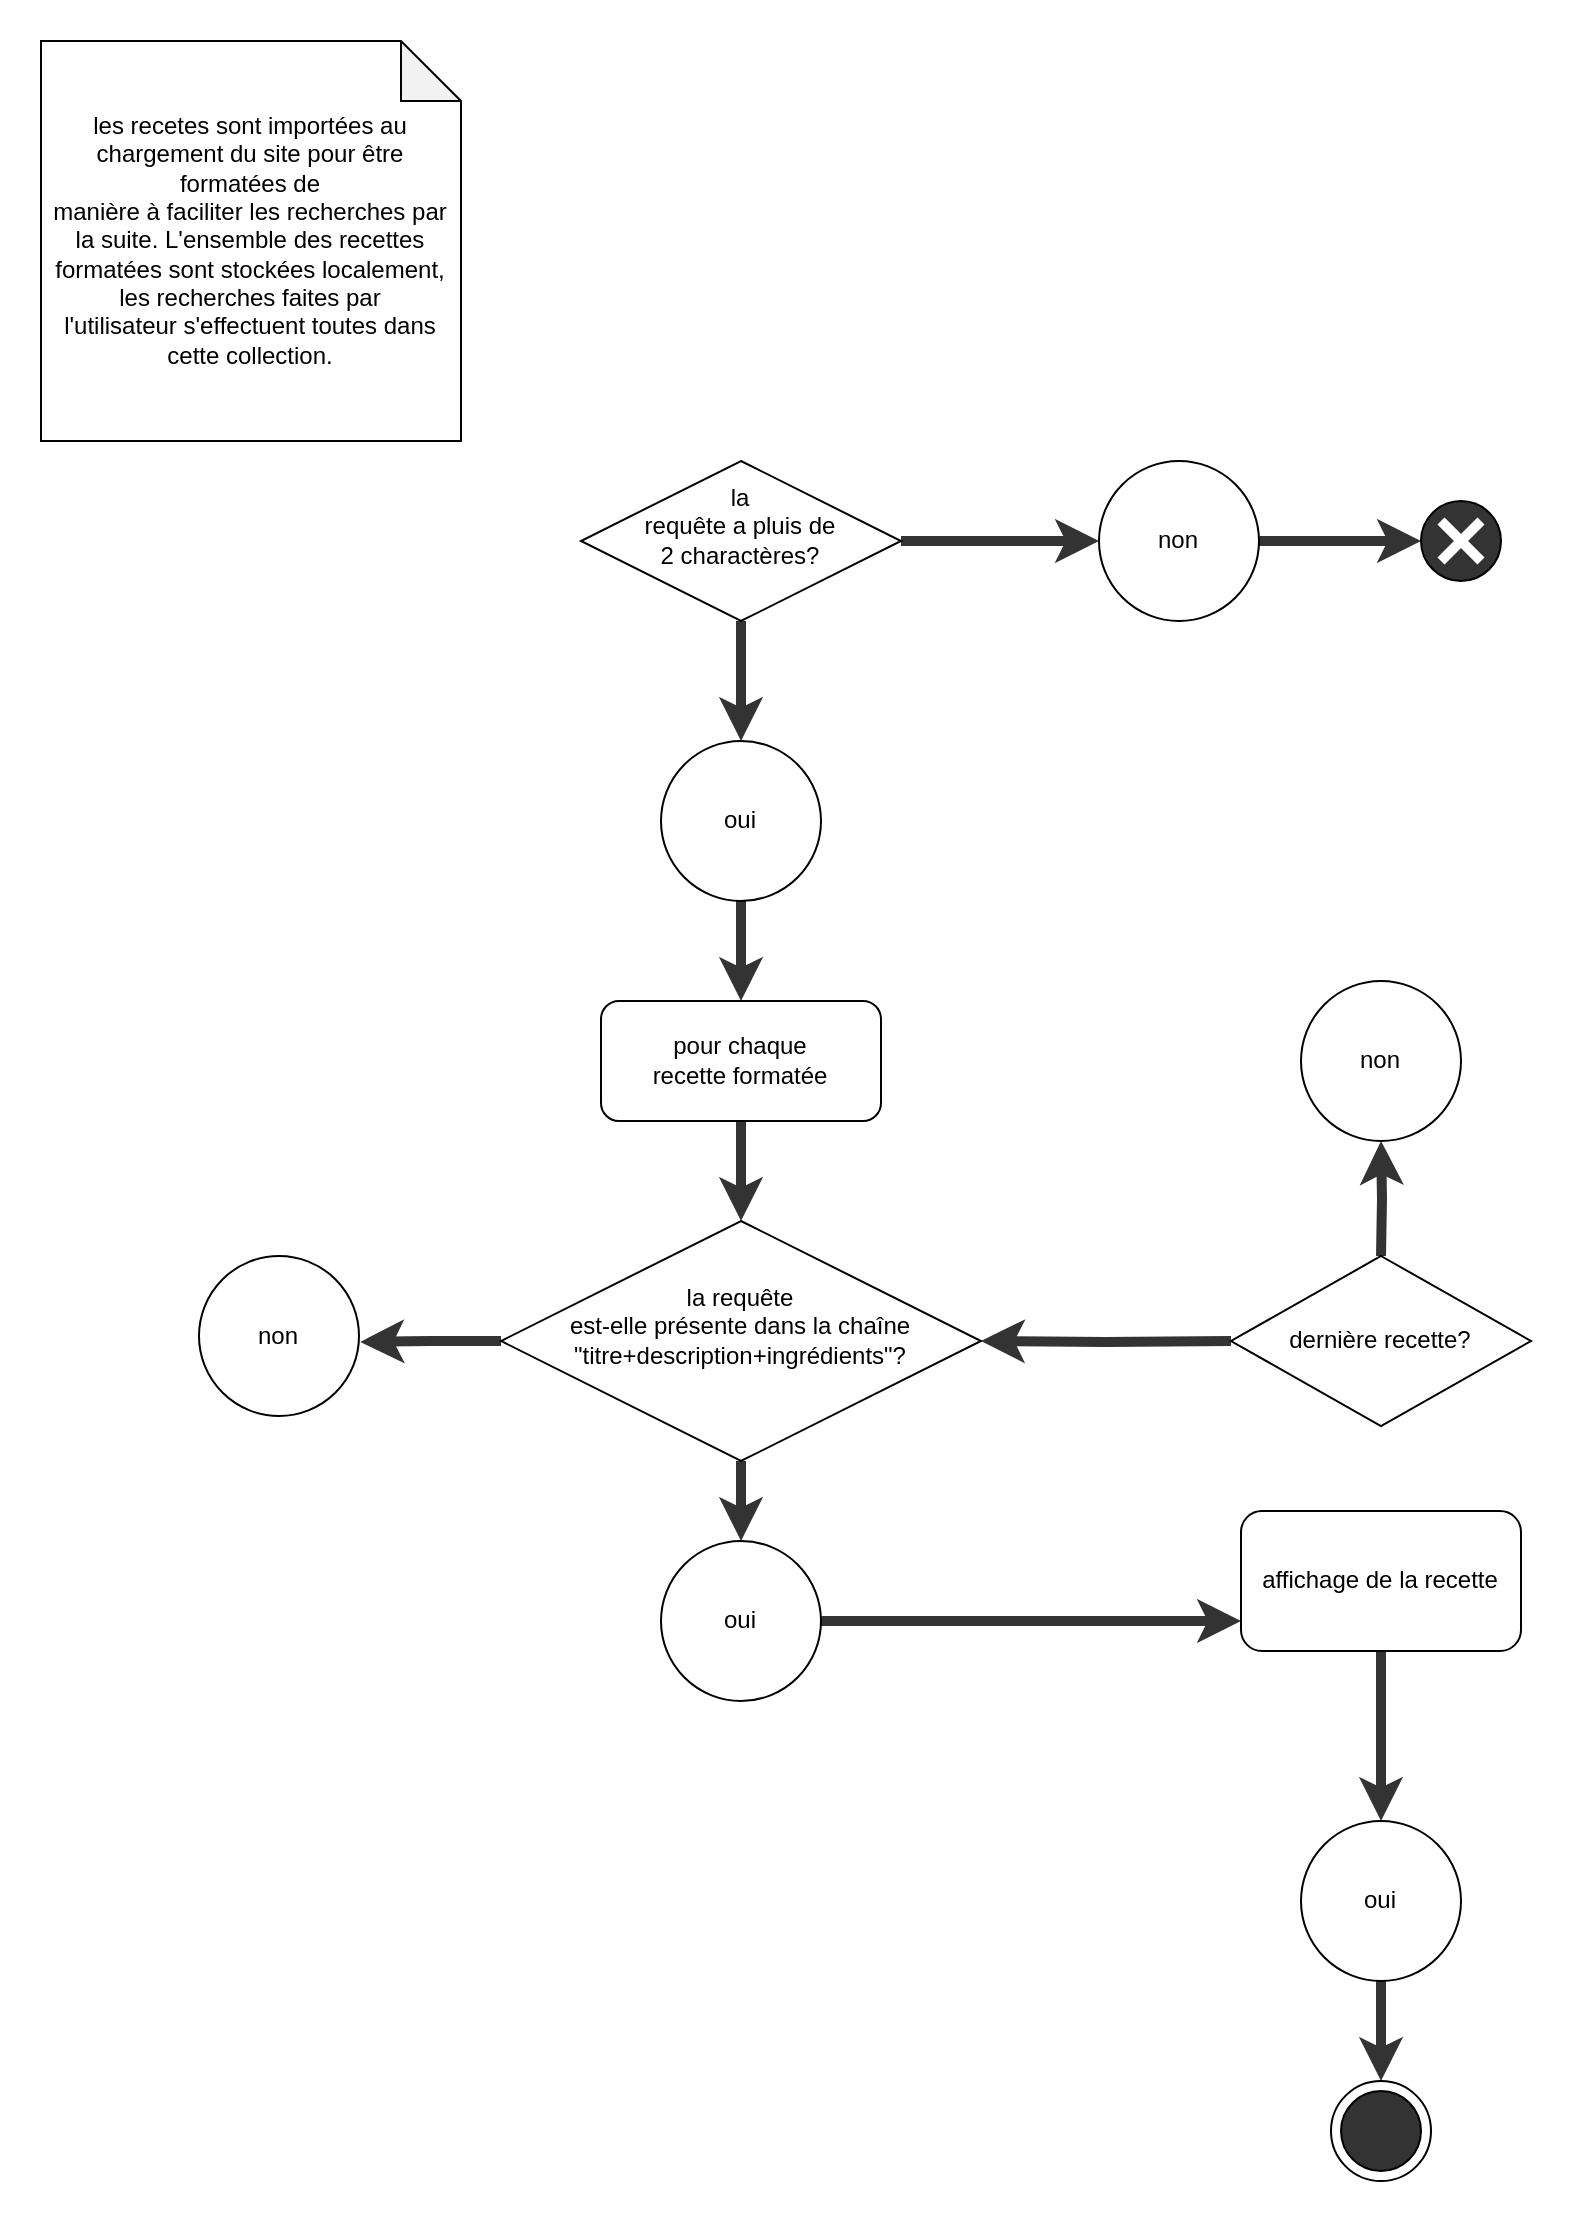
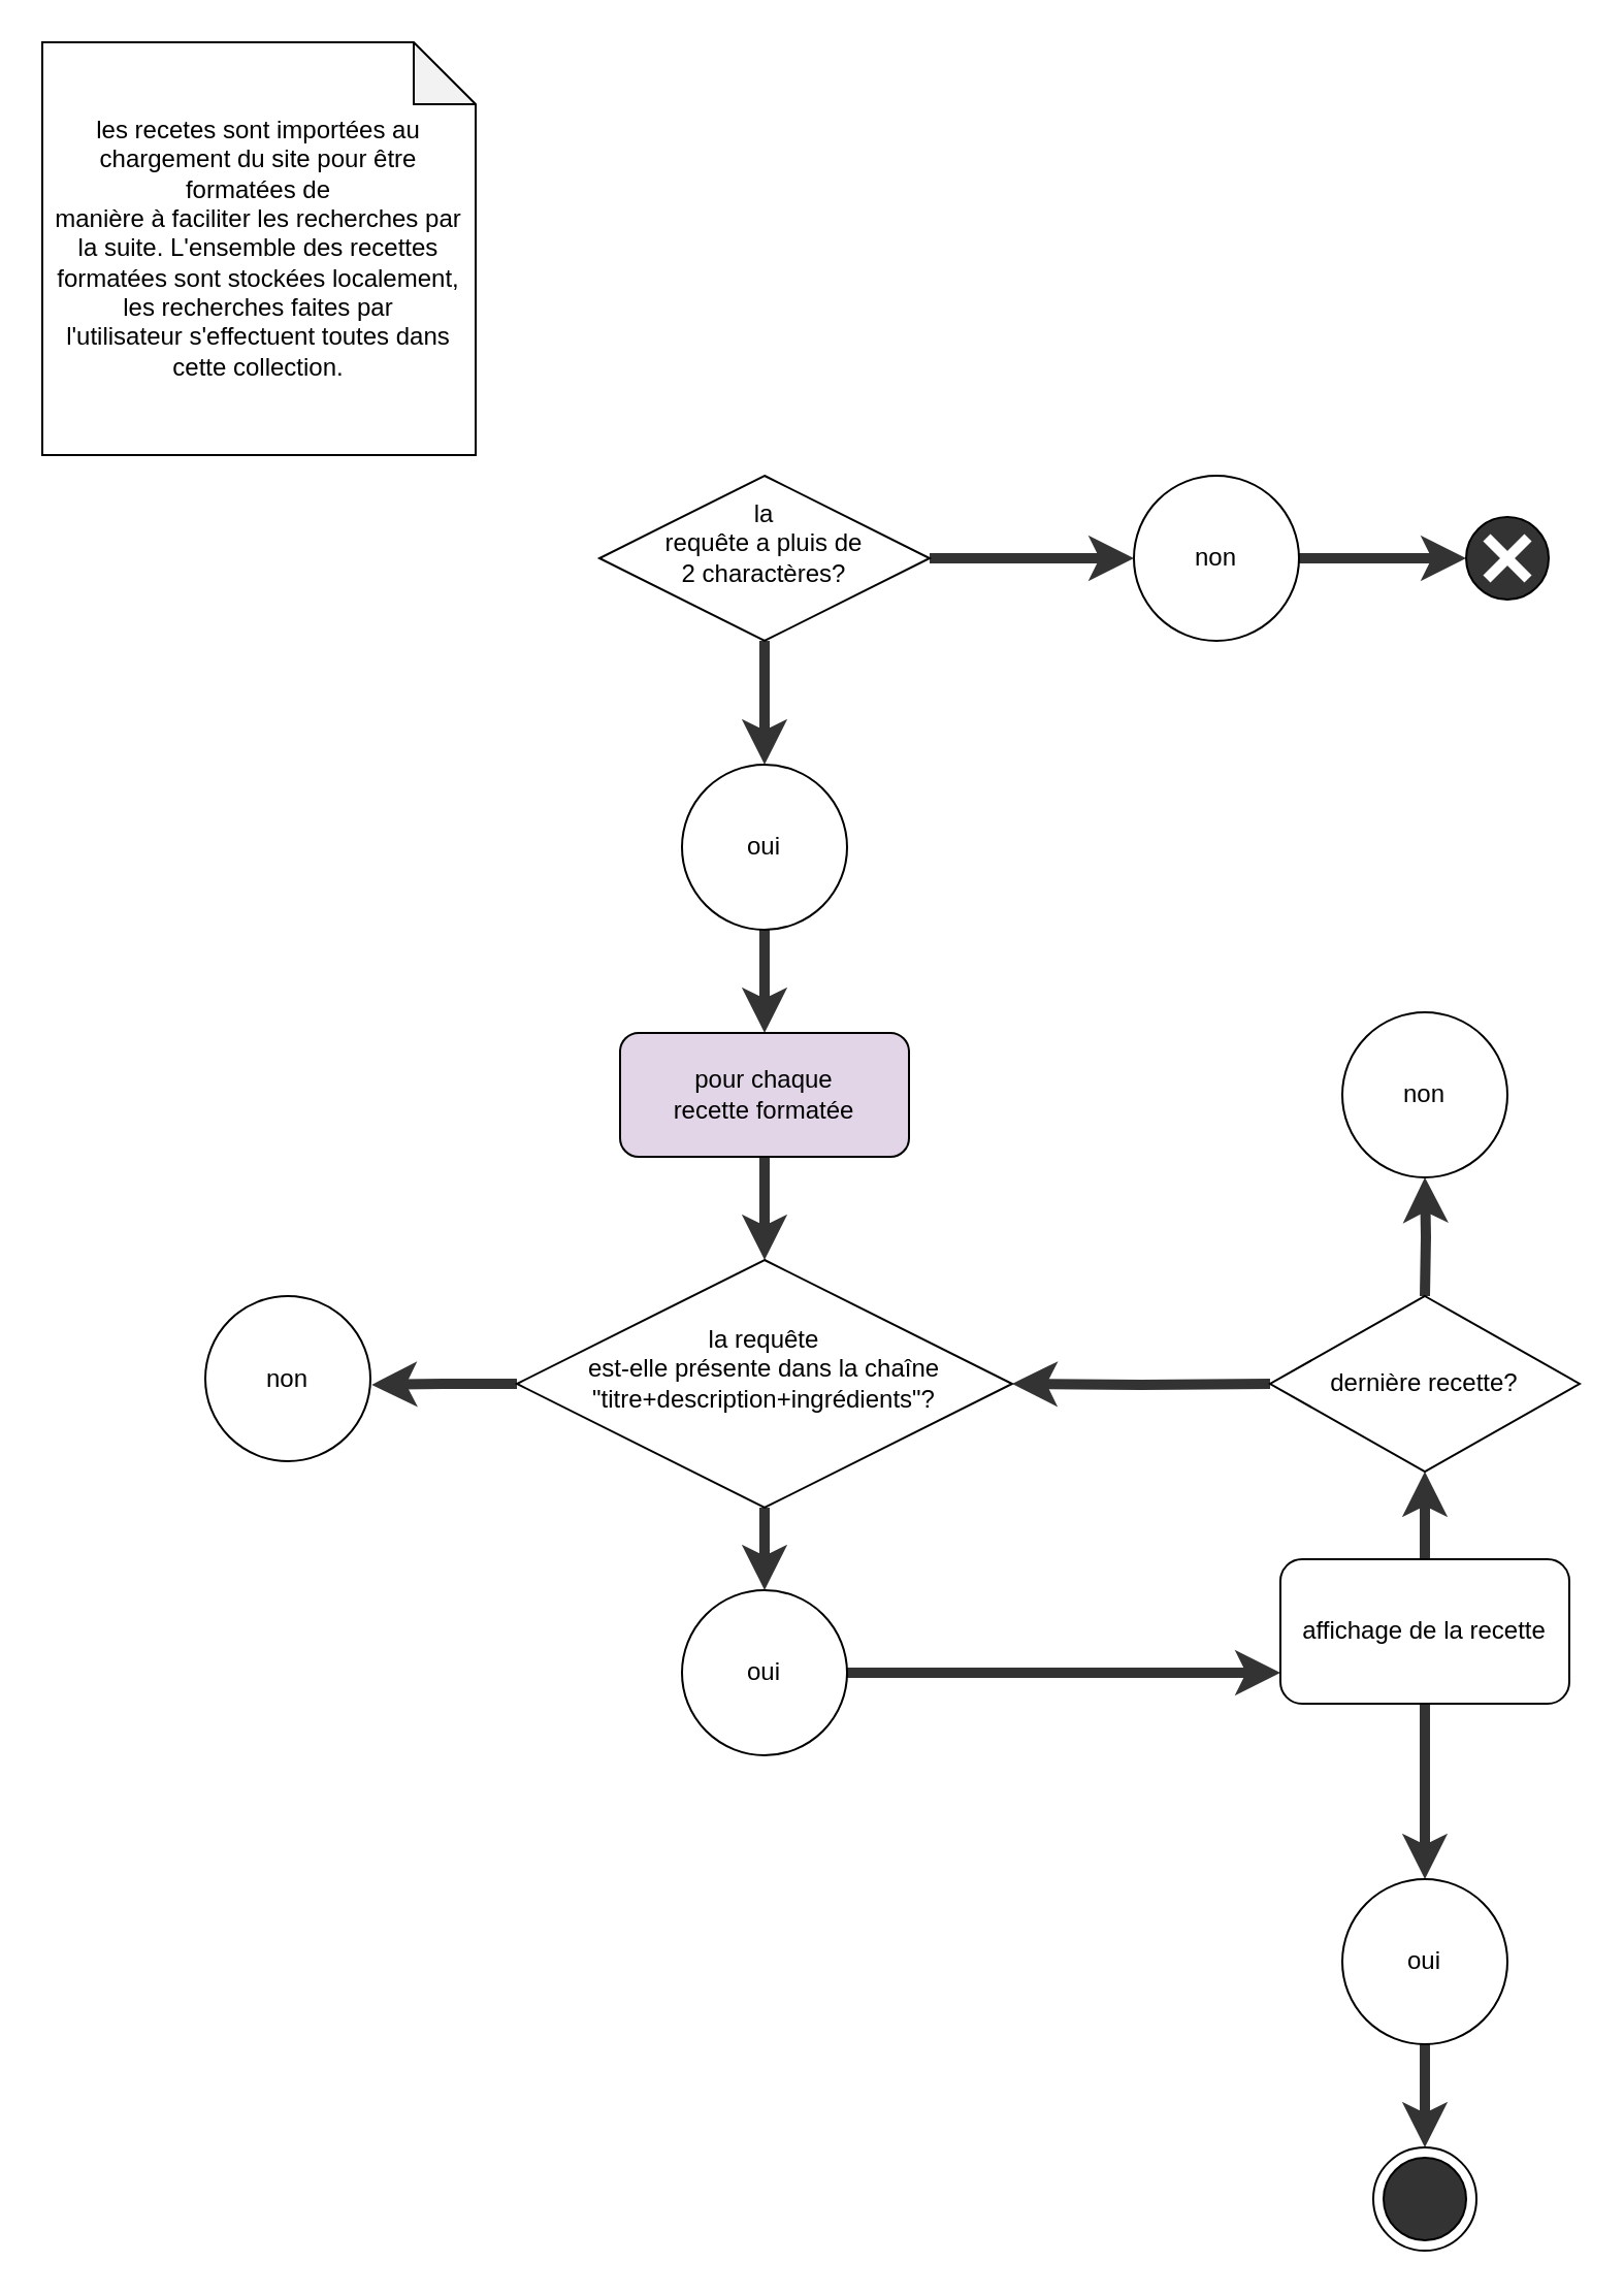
  <mxCell id="0" />
  <mxCell id="1" parent="0" />
  <mxCell id="2" style="edgeStyle=orthogonalEdgeStyle;rounded=0;orthogonalLoop=1;jettySize=auto;html=1;entryX=0.5;entryY=0;entryDx=0;entryDy=0;strokeColor=#333333;strokeWidth=5;" edge="1" parent="1" source="3" target="10"><mxGeometry relative="1" as="geometry" /></mxCell>
  <mxCell id="3" value="oui" style="ellipse;whiteSpace=wrap;html=1;aspect=fixed;" vertex="1" parent="1"><mxGeometry x="330" y="370" width="80" height="80" as="geometry" /></mxCell>
  <mxCell id="4" style="edgeStyle=orthogonalEdgeStyle;rounded=0;orthogonalLoop=1;jettySize=auto;html=1;strokeColor=#333333;strokeWidth=5;entryX=0;entryY=0.5;entryDx=0;entryDy=0;" edge="1" parent="1" source="5" target="28"><mxGeometry relative="1" as="geometry"><mxPoint x="669" y="270" as="targetPoint" /></mxGeometry></mxCell>
  <mxCell id="5" value="non" style="ellipse;whiteSpace=wrap;html=1;aspect=fixed;" vertex="1" parent="1"><mxGeometry x="549" y="230" width="80" height="80" as="geometry" /></mxCell>
  <mxCell id="6" style="edgeStyle=orthogonalEdgeStyle;rounded=0;orthogonalLoop=1;jettySize=auto;html=1;entryX=0;entryY=0.5;entryDx=0;entryDy=0;strokeColor=#333333;strokeWidth=5;" edge="1" parent="1" source="7"><mxGeometry relative="1" as="geometry"><mxPoint x="620" y="810" as="targetPoint" /></mxGeometry></mxCell>
  <mxCell id="7" value="oui" style="ellipse;whiteSpace=wrap;html=1;aspect=fixed;" vertex="1" parent="1"><mxGeometry x="330" y="770" width="80" height="80" as="geometry" /></mxCell>
  <mxCell id="8" value="non" style="ellipse;whiteSpace=wrap;html=1;aspect=fixed;" vertex="1" parent="1"><mxGeometry x="99" y="627.5" width="80" height="80" as="geometry" /></mxCell>
  <mxCell id="9" style="edgeStyle=orthogonalEdgeStyle;rounded=0;orthogonalLoop=1;jettySize=auto;html=1;entryX=0.5;entryY=0;entryDx=0;entryDy=0;strokeColor=#333333;strokeWidth=5;" edge="1" parent="1" source="10" target="16"><mxGeometry relative="1" as="geometry" /></mxCell>
- <mxCell id="10" value="&lt;div&gt;pour chaque&lt;/div&gt;&lt;div&gt;recette formatée&lt;br&gt;&lt;/div&gt;" style="rounded=1;whiteSpace=wrap;html=1;" vertex="1" parent="1"><mxGeometry x="300" y="500" width="140" height="60" as="geometry" /></mxCell>
+ <mxCell id="10" value="&lt;div&gt;pour chaque&lt;/div&gt;&lt;div&gt;recette formatée&lt;br&gt;&lt;/div&gt;" style="rounded=1;whiteSpace=wrap;html=1;fillColor=#e1d5e7;" vertex="1" parent="1"><mxGeometry x="300" y="500" width="140" height="60" as="geometry" /></mxCell>
  <mxCell id="11" style="edgeStyle=orthogonalEdgeStyle;rounded=0;orthogonalLoop=1;jettySize=auto;html=1;entryX=0.5;entryY=0;entryDx=0;entryDy=0;strokeColor=#333333;strokeWidth=5;" edge="1" parent="1" source="13" target="3"><mxGeometry relative="1" as="geometry" /></mxCell>
  <mxCell id="12" style="edgeStyle=orthogonalEdgeStyle;rounded=0;orthogonalLoop=1;jettySize=auto;html=1;entryX=0;entryY=0.5;entryDx=0;entryDy=0;strokeColor=#333333;strokeWidth=5;" edge="1" parent="1" source="13" target="5"><mxGeometry relative="1" as="geometry" /></mxCell>
  <mxCell id="13" value="&lt;div&gt;la&lt;/div&gt;&lt;div&gt;requête a pluis de&lt;/div&gt;&lt;div&gt;2 charactères?&lt;/div&gt;&lt;div&gt;&lt;br&gt;&lt;/div&gt;" style="rhombus;whiteSpace=wrap;html=1;" vertex="1" parent="1"><mxGeometry x="290" y="230" width="160" height="80" as="geometry" /></mxCell>
  <mxCell id="14" style="edgeStyle=orthogonalEdgeStyle;rounded=0;orthogonalLoop=1;jettySize=auto;html=1;entryX=1.008;entryY=0.537;entryDx=0;entryDy=0;entryPerimeter=0;strokeColor=#333333;strokeWidth=5;" edge="1" parent="1" source="16" target="8"><mxGeometry relative="1" as="geometry" /></mxCell>
  <mxCell id="15" style="edgeStyle=orthogonalEdgeStyle;rounded=0;orthogonalLoop=1;jettySize=auto;html=1;entryX=0.5;entryY=0;entryDx=0;entryDy=0;strokeColor=#333333;strokeWidth=5;" edge="1" parent="1" source="16" target="7"><mxGeometry relative="1" as="geometry" /></mxCell>
  <mxCell id="16" value="&lt;div&gt;la requête &lt;br&gt;&lt;/div&gt;&lt;div&gt;est-elle présente dans la chaîne&lt;/div&gt;&lt;div&gt;&quot;titre+description+ingrédients&quot;?&lt;/div&gt;&lt;div&gt;&lt;br&gt;&lt;/div&gt;" style="rhombus;whiteSpace=wrap;html=1;" vertex="1" parent="1"><mxGeometry x="250" y="610" width="240" height="120" as="geometry" /></mxCell>
  <mxCell id="17" style="edgeStyle=orthogonalEdgeStyle;rounded=0;orthogonalLoop=1;jettySize=auto;html=1;entryX=0.5;entryY=0;entryDx=0;entryDy=0;strokeColor=#333333;strokeWidth=5;exitX=0.5;exitY=1;exitDx=0;exitDy=0;" edge="1" parent="1" source="19" target="25"><mxGeometry relative="1" as="geometry"><mxPoint x="690" y="845" as="sourcePoint" /></mxGeometry></mxCell>
+ <mxCell id="18" style="edgeStyle=orthogonalEdgeStyle;rounded=0;orthogonalLoop=1;jettySize=auto;html=1;entryX=0.5;entryY=1;entryDx=0;entryDy=0;strokeColor=#333333;strokeWidth=5;" edge="1" parent="1" source="19" target="22"><mxGeometry relative="1" as="geometry" /></mxCell>
  <mxCell id="19" value="affichage de la recette" style="rounded=1;whiteSpace=wrap;html=1;" vertex="1" parent="1"><mxGeometry x="620" y="755" width="140" height="70" as="geometry" /></mxCell>
  <mxCell id="20" style="edgeStyle=orthogonalEdgeStyle;rounded=0;orthogonalLoop=1;jettySize=auto;html=1;entryX=1;entryY=0.5;entryDx=0;entryDy=0;strokeColor=#333333;strokeWidth=5;" edge="1" parent="1" target="16"><mxGeometry relative="1" as="geometry"><mxPoint x="615" y="670" as="sourcePoint" /></mxGeometry></mxCell>
  <mxCell id="21" style="edgeStyle=orthogonalEdgeStyle;rounded=0;orthogonalLoop=1;jettySize=auto;html=1;entryX=0.5;entryY=1;entryDx=0;entryDy=0;strokeColor=#333333;strokeWidth=5;" edge="1" parent="1" target="23"><mxGeometry relative="1" as="geometry"><mxPoint x="690" y="627.5" as="sourcePoint" /></mxGeometry></mxCell>
  <mxCell id="22" value="dernière recette?" style="rhombus;whiteSpace=wrap;html=1;" vertex="1" parent="1"><mxGeometry x="615" y="627.5" width="150" height="85" as="geometry" /></mxCell>
  <mxCell id="23" value="non" style="ellipse;whiteSpace=wrap;html=1;aspect=fixed;" vertex="1" parent="1"><mxGeometry x="650" y="490" width="80" height="80" as="geometry" /></mxCell>
  <mxCell id="24" style="edgeStyle=orthogonalEdgeStyle;rounded=0;orthogonalLoop=1;jettySize=auto;html=1;entryX=0.5;entryY=0;entryDx=0;entryDy=0;strokeColor=#333333;strokeWidth=5;" edge="1" parent="1" source="25" target="26"><mxGeometry relative="1" as="geometry" /></mxCell>
  <mxCell id="25" value="oui" style="ellipse;whiteSpace=wrap;html=1;aspect=fixed;" vertex="1" parent="1"><mxGeometry x="650" y="910" width="80" height="80" as="geometry" /></mxCell>
  <mxCell id="26" value="" style="ellipse;whiteSpace=wrap;html=1;aspect=fixed;fillColor=#FFFFFF;" vertex="1" parent="1"><mxGeometry x="665" y="1040" width="50" height="50" as="geometry" /></mxCell>
  <mxCell id="27" value="" style="ellipse;whiteSpace=wrap;html=1;aspect=fixed;fillColor=#333333;" vertex="1" parent="1"><mxGeometry x="670" y="1045" width="40" height="40" as="geometry" /></mxCell>
  <mxCell id="28" value="" style="ellipse;whiteSpace=wrap;html=1;aspect=fixed;fillColor=#333333;" vertex="1" parent="1"><mxGeometry x="710" y="250" width="40" height="40" as="geometry" /></mxCell>
  <mxCell id="29" value="" style="endArrow=none;html=1;rounded=0;strokeColor=#FFFFFF;strokeWidth=5;" edge="1" parent="1"><mxGeometry width="50" height="50" relative="1" as="geometry"><mxPoint x="720" y="280" as="sourcePoint" /><mxPoint x="740" y="260" as="targetPoint" /></mxGeometry></mxCell>
  <mxCell id="30" value="" style="endArrow=none;html=1;rounded=0;strokeColor=#FFFFFF;strokeWidth=5;" edge="1" parent="1"><mxGeometry width="50" height="50" relative="1" as="geometry"><mxPoint x="740" y="280" as="sourcePoint" /><mxPoint x="720" y="260" as="targetPoint" /></mxGeometry></mxCell>
  <mxCell id="31" value="les recetes sont importées au chargement du site pour être formatées de &lt;br/&gt;manière à faciliter les recherches par la suite. L'ensemble des recettes&lt;br/&gt; formatées sont stockées localement, les recherches faites par &lt;br/&gt;l'utilisateur s'effectuent toutes dans cette collection." style="shape=note;whiteSpace=wrap;html=1;backgroundOutline=1;darkOpacity=0.05;fillColor=#FFFFFF;" vertex="1" parent="1"><mxGeometry x="20" y="20" width="210" height="200" as="geometry" /></mxCell>
